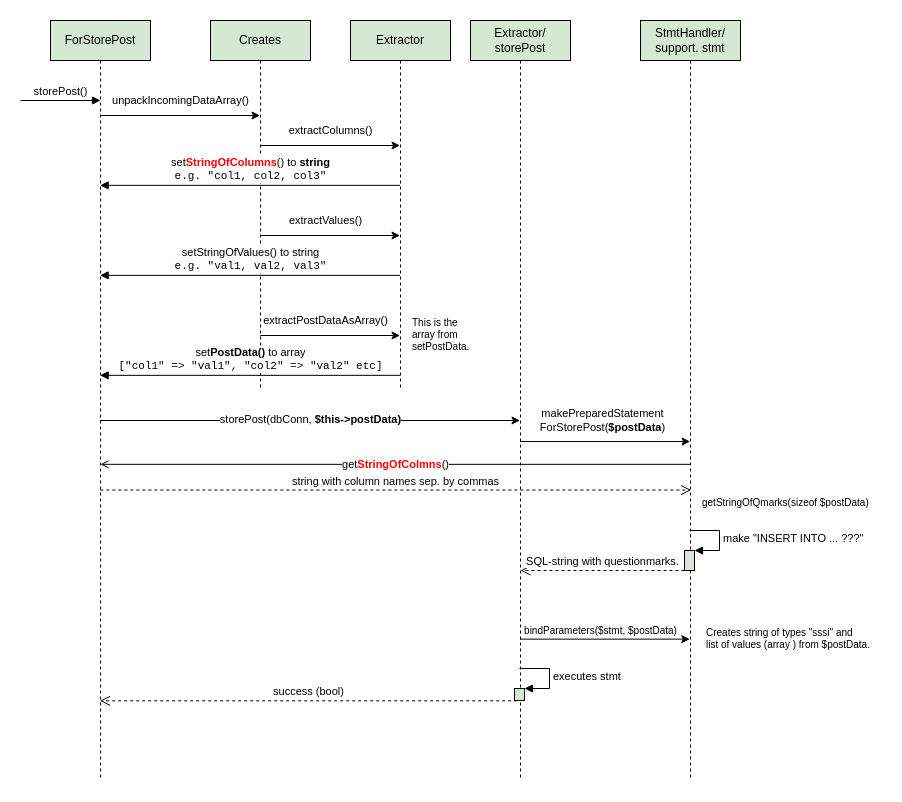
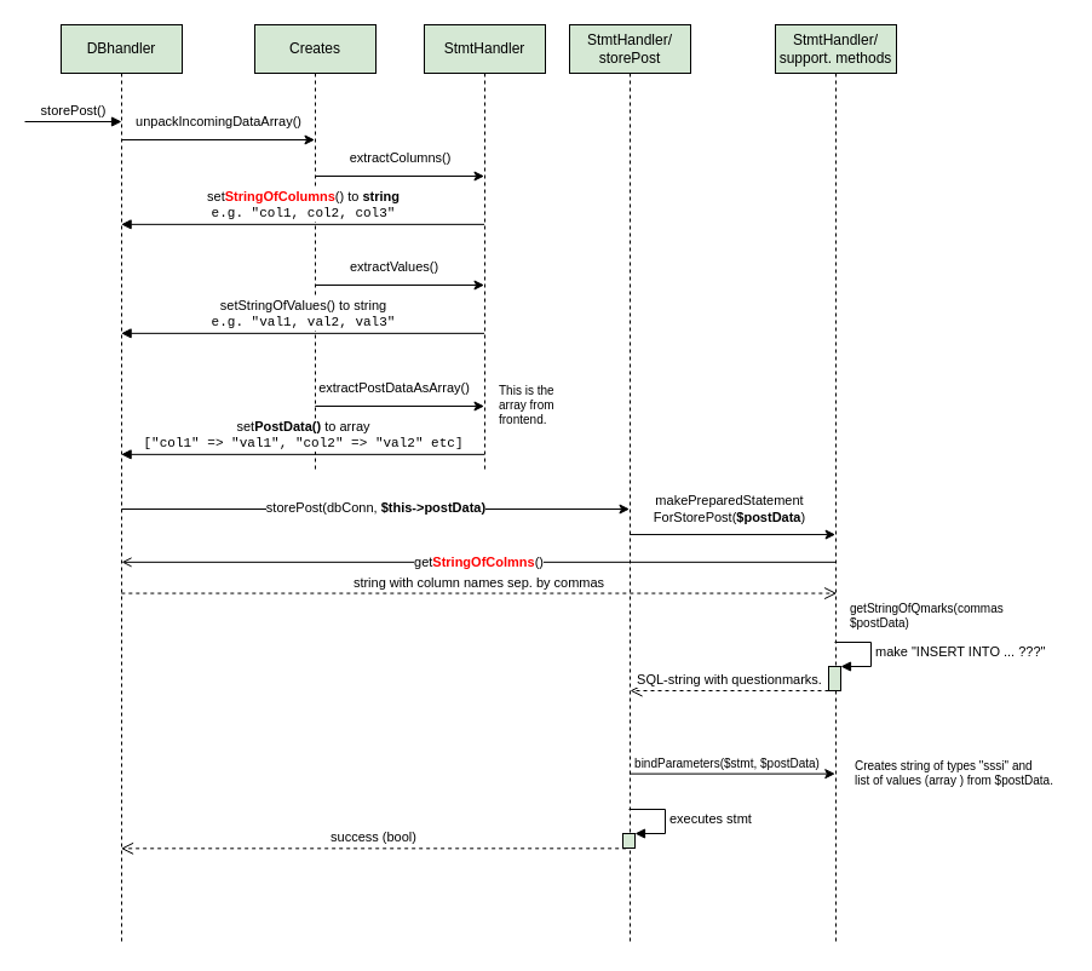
  <mxCell id="0" />
  <mxCell id="1" parent="0" />
  <mxCell id="2" value="unpackIncomingDataArray()" style="edgeStyle=none;html=1;labelBackgroundColor=none;fontColor=#000000;strokeColor=#000000;" edge="1" parent="1"><mxGeometry x="0.004" y="15" relative="1" as="geometry"><mxPoint x="99.833" y="115" as="sourcePoint" /><mxPoint x="259.5" y="115" as="targetPoint" /><mxPoint as="offset" /></mxGeometry></mxCell>
  <mxCell id="3" value="&lt;font face=&quot;Helvetica&quot;&gt;storePost(dbConn, &lt;b&gt;$this-&amp;gt;postData)&lt;/b&gt;&lt;/font&gt;" style="edgeStyle=none;html=1;labelBackgroundColor=#FFFFFF;fontFamily=Courier New;fontColor=#000000;strokeColor=#000000;" edge="1" parent="1" target="15"><mxGeometry relative="1" as="geometry"><mxPoint x="99.833" y="420" as="sourcePoint" /><mxPoint x="579.5" y="420" as="targetPoint" /></mxGeometry></mxCell>
- <mxCell id="4" value="ForStorePost" style="shape=umlLifeline;perimeter=lifelinePerimeter;whiteSpace=wrap;html=1;container=1;collapsible=0;recursiveResize=0;outlineConnect=0;fillColor=#d5e8d4;strokeColor=#000000;fontColor=#000000;" vertex="1" parent="1"><mxGeometry x="50" y="20" width="100" height="760" as="geometry" /></mxCell>
+ <mxCell id="4" value="DBhandler" style="shape=umlLifeline;perimeter=lifelinePerimeter;whiteSpace=wrap;html=1;container=1;collapsible=0;recursiveResize=0;outlineConnect=0;fillColor=#d5e8d4;strokeColor=#000000;fontColor=#000000;" vertex="1" parent="1"><mxGeometry x="50" y="20" width="100" height="760" as="geometry" /></mxCell>
  <mxCell id="5" value="storePost()" style="html=1;verticalAlign=bottom;endArrow=block;labelBackgroundColor=none;fontColor=#000000;strokeColor=#000000;" edge="1" parent="1"><mxGeometry width="80" relative="1" as="geometry"><mxPoint x="20" y="100" as="sourcePoint" /><mxPoint x="100" y="100" as="targetPoint" /></mxGeometry></mxCell>
  <mxCell id="6" value="extractColumns()" style="edgeStyle=none;html=1;labelBackgroundColor=none;fontColor=#000000;strokeColor=#000000;" edge="1" parent="1"><mxGeometry x="0.004" y="15" relative="1" as="geometry"><mxPoint x="259.833" y="145" as="sourcePoint" /><mxPoint x="399.5" y="145" as="targetPoint" /><mxPoint as="offset" /></mxGeometry></mxCell>
  <mxCell id="7" value="extractValues()" style="edgeStyle=none;html=1;labelBackgroundColor=none;fontColor=#000000;strokeColor=#000000;" edge="1" parent="1" target="9"><mxGeometry x="-0.072" y="15" relative="1" as="geometry"><mxPoint x="259.833" y="235" as="sourcePoint" /><mxPoint x="389.5" y="235" as="targetPoint" /><mxPoint as="offset" /></mxGeometry></mxCell>
  <mxCell id="8" value="Creates" style="shape=umlLifeline;perimeter=lifelinePerimeter;whiteSpace=wrap;html=1;container=1;collapsible=0;recursiveResize=0;outlineConnect=0;fillColor=#d5e8d4;strokeColor=#000000;fontColor=#000000;" vertex="1" parent="1"><mxGeometry x="210" y="20" width="100" height="370" as="geometry" /></mxCell>
- <mxCell id="9" value="Extractor" style="shape=umlLifeline;perimeter=lifelinePerimeter;whiteSpace=wrap;html=1;container=1;collapsible=0;recursiveResize=0;outlineConnect=0;fillColor=#d5e8d4;strokeColor=#000000;fontColor=#000000;" vertex="1" parent="1"><mxGeometry x="350" y="20" width="100" height="370" as="geometry" /></mxCell>
+ <mxCell id="9" value="StmtHandler" style="shape=umlLifeline;perimeter=lifelinePerimeter;whiteSpace=wrap;html=1;container=1;collapsible=0;recursiveResize=0;outlineConnect=0;fillColor=#d5e8d4;strokeColor=#000000;fontColor=#000000;" vertex="1" parent="1"><mxGeometry x="350" y="20" width="100" height="370" as="geometry" /></mxCell>
  <mxCell id="10" value="set&lt;b&gt;&lt;font color=&quot;#ff0000&quot;&gt;StringOfColumns&lt;/font&gt;&lt;/b&gt;() to &lt;b&gt;string&lt;/b&gt;&lt;br&gt;&lt;font face=&quot;Courier New&quot;&gt;e.g. &quot;col1, col2, col3&quot;&lt;/font&gt;" style="html=1;verticalAlign=bottom;endArrow=block;labelBackgroundColor=#FFFFFF;fontColor=#000000;strokeColor=#000000;entryX=0.496;entryY=0.435;entryDx=0;entryDy=0;entryPerimeter=0;" edge="1" parent="1" source="9"><mxGeometry width="80" relative="1" as="geometry"><mxPoint x="389.5" y="184.85" as="sourcePoint" /><mxPoint x="99.6" y="184.85" as="targetPoint" /></mxGeometry></mxCell>
  <mxCell id="11" value="setStringOfValues() to string&lt;br&gt;&lt;font face=&quot;Courier New&quot;&gt;e.g. &quot;val1, val2, val3&quot;&lt;/font&gt;" style="html=1;verticalAlign=bottom;endArrow=block;labelBackgroundColor=#FFFFFF;fontColor=#000000;strokeColor=#000000;entryX=0.496;entryY=0.435;entryDx=0;entryDy=0;entryPerimeter=0;" edge="1" parent="1" source="9"><mxGeometry width="80" relative="1" as="geometry"><mxPoint x="389.5" y="274.85" as="sourcePoint" /><mxPoint x="99.6" y="274.85" as="targetPoint" /></mxGeometry></mxCell>
  <mxCell id="12" value="extractPostDataAsArray()" style="edgeStyle=none;html=1;labelBackgroundColor=none;fontColor=#000000;strokeColor=#000000;" edge="1" parent="1" target="9"><mxGeometry x="-0.072" y="15" relative="1" as="geometry"><mxPoint x="259.833" y="335" as="sourcePoint" /><mxPoint x="389.5" y="335" as="targetPoint" /><mxPoint as="offset" /></mxGeometry></mxCell>
  <mxCell id="13" value="set&lt;b&gt;PostData()&lt;/b&gt; to array&lt;br&gt;&lt;font face=&quot;Courier New&quot;&gt;[&quot;col1&quot; =&amp;gt; &quot;val1&quot;, &quot;col2&quot; =&amp;gt; &quot;val2&quot; etc]&lt;/font&gt;" style="html=1;verticalAlign=bottom;endArrow=block;labelBackgroundColor=#FFFFFF;fontColor=#000000;strokeColor=#000000;entryX=0.496;entryY=0.435;entryDx=0;entryDy=0;entryPerimeter=0;" edge="1" parent="1"><mxGeometry width="80" relative="1" as="geometry"><mxPoint x="399.5" y="374.85" as="sourcePoint" /><mxPoint x="99.6" y="374.85" as="targetPoint" /></mxGeometry></mxCell>
  <mxCell id="14" value="makePreparedStatement&lt;br&gt;ForStorePost(&lt;b&gt;$postData&lt;/b&gt;)" style="edgeStyle=none;html=1;labelBackgroundColor=#FFFFFF;fontFamily=Helvetica;fontColor=#000000;strokeColor=#000000;entryX=0.496;entryY=0.554;entryDx=0;entryDy=0;entryPerimeter=0;" edge="1" parent="1" source="15" target="19"><mxGeometry x="-0.038" y="21" relative="1" as="geometry"><mxPoint x="739.5" y="440" as="targetPoint" /><mxPoint x="579.833" y="440" as="sourcePoint" /><mxPoint as="offset" /></mxGeometry></mxCell>
- <mxCell id="15" value="Extractor/&lt;br&gt;storePost" style="shape=umlLifeline;perimeter=lifelinePerimeter;whiteSpace=wrap;html=1;container=1;collapsible=0;recursiveResize=0;outlineConnect=0;fillColor=#d5e8d4;strokeColor=#000000;fontColor=#000000;" vertex="1" parent="1"><mxGeometry x="470" y="20" width="100" height="760" as="geometry" /></mxCell>
+ <mxCell id="15" value="StmtHandler/&lt;br&gt;storePost" style="shape=umlLifeline;perimeter=lifelinePerimeter;whiteSpace=wrap;html=1;container=1;collapsible=0;recursiveResize=0;outlineConnect=0;fillColor=#d5e8d4;strokeColor=#000000;fontColor=#000000;" vertex="1" parent="1"><mxGeometry x="470" y="20" width="100" height="760" as="geometry" /></mxCell>
  <mxCell id="16" value="" style="html=1;points=[];perimeter=orthogonalPerimeter;fillColor=#d5e8d4;strokeColor=#000000;fontColor=#000000;labelBackgroundColor=none;" vertex="1" parent="15"><mxGeometry x="44" y="668" width="10" height="12" as="geometry" /></mxCell>
  <mxCell id="17" value="executes stmt" style="edgeStyle=orthogonalEdgeStyle;html=1;align=left;spacingLeft=2;endArrow=block;rounded=0;entryX=1;entryY=0;fillColor=#d5e8d4;strokeColor=#000000;fontColor=#000000;labelBackgroundColor=none;" edge="1" target="16" parent="15"><mxGeometry relative="1" as="geometry"><mxPoint x="49" y="648" as="sourcePoint" /><Array as="points"><mxPoint x="79" y="648" /></Array></mxGeometry></mxCell>
  <mxCell id="18" value="&lt;font style=&quot;font-size: 11px&quot;&gt;get&lt;b&gt;&lt;font style=&quot;font-size: 11px&quot; color=&quot;#ff0000&quot;&gt;StringOfColmns&lt;/font&gt;&lt;/b&gt;()&lt;/font&gt;" style="edgeStyle=none;html=1;labelBackgroundColor=#FFFFFF;fontFamily=Helvetica;fontSize=10;fontColor=#000000;strokeColor=#000000;entryX=0.5;entryY=0.584;entryDx=0;entryDy=0;entryPerimeter=0;endArrow=open;" edge="1" parent="1" source="19" target="4"><mxGeometry relative="1" as="geometry"><mxPoint x="560" y="400" as="targetPoint" /></mxGeometry></mxCell>
- <mxCell id="19" value="StmtHandler/&lt;br&gt;support. stmt" style="shape=umlLifeline;perimeter=lifelinePerimeter;whiteSpace=wrap;html=1;container=1;collapsible=0;recursiveResize=0;outlineConnect=0;fillColor=#d5e8d4;strokeColor=#000000;fontColor=#000000;" vertex="1" parent="1"><mxGeometry x="640" y="20" width="100" height="760" as="geometry" /></mxCell>
+ <mxCell id="19" value="StmtHandler/&lt;br&gt;support. methods" style="shape=umlLifeline;perimeter=lifelinePerimeter;whiteSpace=wrap;html=1;container=1;collapsible=0;recursiveResize=0;outlineConnect=0;fillColor=#d5e8d4;strokeColor=#000000;fontColor=#000000;" vertex="1" parent="1"><mxGeometry x="640" y="20" width="100" height="760" as="geometry" /></mxCell>
  <mxCell id="20" value="" style="html=1;points=[];perimeter=orthogonalPerimeter;fillColor=#d5e8d4;strokeColor=#000000;fontColor=#000000;labelBackgroundColor=none;" vertex="1" parent="19"><mxGeometry x="44" y="530" width="10" height="20" as="geometry" /></mxCell>
  <mxCell id="21" value="make &quot;INSERT INTO ... ???&quot;" style="edgeStyle=orthogonalEdgeStyle;html=1;align=left;spacingLeft=2;endArrow=block;rounded=0;entryX=1;entryY=0;fillColor=#d5e8d4;strokeColor=#000000;fontColor=#000000;labelBackgroundColor=none;" edge="1" target="20" parent="19"><mxGeometry relative="1" as="geometry"><mxPoint x="49" y="510" as="sourcePoint" /><Array as="points"><mxPoint x="79" y="510" /></Array></mxGeometry></mxCell>
  <mxCell id="22" value="string with column names sep. by commas" style="html=1;verticalAlign=bottom;endArrow=open;dashed=1;endSize=8;labelBackgroundColor=#FFFFFF;fontFamily=Helvetica;fontSize=11;fontColor=#000000;strokeColor=#000000;entryX=0.507;entryY=0.631;entryDx=0;entryDy=0;entryPerimeter=0;" edge="1" parent="1"><mxGeometry relative="1" as="geometry"><mxPoint x="99.833" y="489.56" as="sourcePoint" /><mxPoint x="690.7" y="489.56" as="targetPoint" /></mxGeometry></mxCell>
- <mxCell id="23" value="getStringOfQmarks(sizeof $postData)&lt;br&gt;" style="text;html=1;strokeColor=none;fillColor=none;align=left;verticalAlign=top;whiteSpace=wrap;rounded=0;labelBackgroundColor=none;fontFamily=Helvetica;fontColor=#000000;fontSize=10;" vertex="1" parent="1"><mxGeometry x="700" y="490" width="180" height="30" as="geometry" /></mxCell>
+ <mxCell id="23" value="getStringOfQmarks(commas $postData)&lt;br&gt;" style="text;html=1;strokeColor=none;fillColor=none;align=left;verticalAlign=top;whiteSpace=wrap;rounded=0;labelBackgroundColor=none;fontFamily=Helvetica;fontColor=#000000;fontSize=10;" vertex="1" parent="1"><mxGeometry x="700" y="490" width="180" height="30" as="geometry" /></mxCell>
  <mxCell id="24" value="SQL-string with questionmarks." style="html=1;verticalAlign=bottom;endArrow=open;dashed=1;endSize=8;labelBackgroundColor=#FFFFFF;fontFamily=Helvetica;fontSize=11;fontColor=#000000;strokeColor=#000000;" edge="1" parent="1" source="20"><mxGeometry relative="1" as="geometry"><mxPoint x="580" y="640" as="sourcePoint" /><mxPoint x="520" y="570" as="targetPoint" /></mxGeometry></mxCell>
  <mxCell id="25" value="&lt;font style=&quot;font-size: 10px&quot;&gt;bindParameters($stmt, $postData)&lt;/font&gt;" style="endArrow=classic;html=1;labelBackgroundColor=#FFFFFF;fontFamily=Helvetica;fontSize=11;fontColor=#000000;strokeColor=#000000;entryX=0.493;entryY=0.814;entryDx=0;entryDy=0;entryPerimeter=0;" edge="1" parent="1" source="15" target="19"><mxGeometry x="-0.054" y="9" width="50" height="50" relative="1" as="geometry"><mxPoint x="580" y="690" as="sourcePoint" /><mxPoint x="630" y="640" as="targetPoint" /><mxPoint as="offset" /></mxGeometry></mxCell>
  <mxCell id="26" value="Creates string of types &quot;sssi&quot; and&lt;br&gt;list of values (array ) from $postData." style="text;html=1;strokeColor=none;fillColor=none;align=left;verticalAlign=top;whiteSpace=wrap;rounded=0;labelBackgroundColor=none;fontFamily=Helvetica;fontColor=#000000;fontSize=10;" vertex="1" parent="1"><mxGeometry x="704" y="620" width="170" height="30" as="geometry" /></mxCell>
  <mxCell id="27" value="success (bool)" style="html=1;verticalAlign=bottom;endArrow=open;dashed=1;endSize=8;labelBackgroundColor=#FFFFFF;fontFamily=Helvetica;fontSize=11;fontColor=#000000;strokeColor=#000000;exitX=0.267;exitY=1.028;exitDx=0;exitDy=0;exitPerimeter=0;" edge="1" parent="1" source="16" target="4"><mxGeometry relative="1" as="geometry"><mxPoint x="109.833" y="499.56" as="sourcePoint" /><mxPoint x="440" y="730" as="targetPoint" /></mxGeometry></mxCell>
- <mxCell id="28" value="This is the array from setPostData." style="text;html=1;strokeColor=none;fillColor=none;align=left;verticalAlign=top;whiteSpace=wrap;rounded=0;labelBackgroundColor=none;fontFamily=Helvetica;fontColor=#000000;fontSize=10;" vertex="1" parent="1"><mxGeometry x="410" y="310" width="60" height="50" as="geometry" /></mxCell>
+ <mxCell id="28" value="This is the array from frontend." style="text;html=1;strokeColor=none;fillColor=none;align=left;verticalAlign=top;whiteSpace=wrap;rounded=0;labelBackgroundColor=none;fontFamily=Helvetica;fontColor=#000000;fontSize=10;" vertex="1" parent="1"><mxGeometry x="410" y="310" width="60" height="50" as="geometry" /></mxCell>
